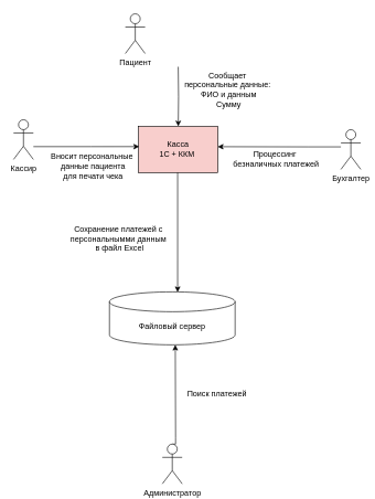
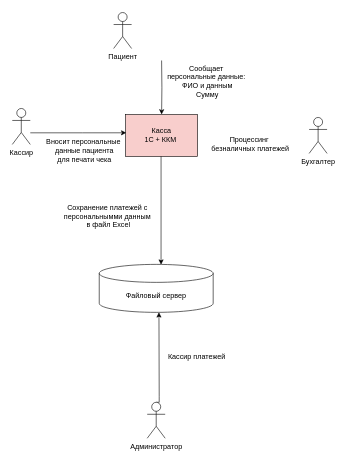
  <mxCell id="0" />
  <mxCell id="1" parent="0" />
  <mxCell id="2" value="" style="edgeStyle=orthogonalEdgeStyle;rounded=0;orthogonalLoop=1;jettySize=auto;html=1;" edge="1" parent="1" target="5"><mxGeometry relative="1" as="geometry"><mxPoint x="269" y="100" as="sourcePoint" /></mxGeometry></mxCell>
  <mxCell id="3" value="Пациент" style="shape=umlActor;verticalLabelPosition=bottom;verticalAlign=top;html=1;outlineConnect=0;" vertex="1" parent="1"><mxGeometry x="189" y="20" width="30" height="60" as="geometry" /></mxCell>
  <mxCell id="4" value="" style="edgeStyle=orthogonalEdgeStyle;rounded=0;orthogonalLoop=1;jettySize=auto;html=1;entryX=0.553;entryY=0.005;entryDx=0;entryDy=0;entryPerimeter=0;" edge="1" parent="1"><mxGeometry relative="1" as="geometry"><mxPoint x="267" y="250" as="sourcePoint" /><mxPoint x="268.07" y="440.4" as="targetPoint" /><Array as="points"><mxPoint x="268" y="250" /></Array></mxGeometry></mxCell>
  <mxCell id="5" value="&lt;div&gt;&lt;br&gt;&lt;/div&gt;&lt;div&gt;Касса&lt;/div&gt;&lt;div&gt;1С + ККМ&amp;nbsp;&lt;/div&gt;" style="whiteSpace=wrap;html=1;verticalAlign=top;fillColor=#f8cecc;" vertex="1" parent="1"><mxGeometry x="209" y="190" width="120" height="70" as="geometry" /></mxCell>
  <mxCell id="6" value="Файловый сервер" style="shape=cylinder3;whiteSpace=wrap;html=1;boundedLbl=1;backgroundOutline=1;size=15;" vertex="1" parent="1"><mxGeometry x="165" y="440" width="190" height="80" as="geometry" /></mxCell>
  <mxCell id="7" value="" style="edgeStyle=orthogonalEdgeStyle;rounded=0;orthogonalLoop=1;jettySize=auto;html=1;entryX=0.008;entryY=0.437;entryDx=0;entryDy=0;entryPerimeter=0;" edge="1" parent="1" source="8" target="5"><mxGeometry relative="1" as="geometry"><mxPoint x="100" y="210" as="targetPoint" /><Array as="points"><mxPoint x="137" y="221" /></Array></mxGeometry></mxCell>
  <mxCell id="8" value="Кассир" style="shape=umlActor;verticalLabelPosition=bottom;verticalAlign=top;html=1;outlineConnect=0;" vertex="1" parent="1"><mxGeometry x="20" y="180" width="30" height="60" as="geometry" /></mxCell>
  <mxCell id="9" value="" style="edgeStyle=orthogonalEdgeStyle;rounded=0;orthogonalLoop=1;jettySize=auto;html=1;exitX=0.5;exitY=0;exitDx=0;exitDy=0;exitPerimeter=0;entryX=0.524;entryY=1;entryDx=0;entryDy=0;entryPerimeter=0;" edge="1" parent="1" source="10" target="6"><mxGeometry relative="1" as="geometry"><mxPoint x="525" y="280" as="sourcePoint" /><mxPoint x="275" y="570" as="targetPoint" /><Array as="points"><mxPoint x="265" y="660" /><mxPoint x="265" y="600" /></Array></mxGeometry></mxCell>
  <mxCell id="10" value="Администратор" style="shape=umlActor;verticalLabelPosition=bottom;verticalAlign=top;html=1;outlineConnect=0;" vertex="1" parent="1"><mxGeometry x="245" y="670" width="30" height="60" as="geometry" /></mxCell>
  <mxCell id="11" value="Сообщает&amp;nbsp;&lt;div&gt;персональные данные:&amp;nbsp;&lt;div&gt;ФИО и данным&lt;/div&gt;&lt;/div&gt;&lt;div&gt;Сумму&lt;/div&gt;" style="text;html=1;align=center;verticalAlign=middle;resizable=0;points=[];autosize=1;strokeColor=none;fillColor=none;" vertex="1" parent="1"><mxGeometry x="265" y="100" width="160" height="70" as="geometry" /></mxCell>
  <mxCell id="12" value="Вносит персональные&amp;nbsp;&lt;div&gt;данные пациента&lt;/div&gt;&lt;div&gt;для печати чека&lt;/div&gt;" style="text;html=1;align=center;verticalAlign=middle;resizable=0;points=[];autosize=1;strokeColor=none;fillColor=none;" vertex="1" parent="1"><mxGeometry x="65" y="220" width="150" height="60" as="geometry" /></mxCell>
  <mxCell id="13" value="Сохранение платежей с&amp;nbsp;&lt;div&gt;персональнымми данным&amp;nbsp;&lt;/div&gt;&lt;div&gt;в файл Excel&lt;/div&gt;" style="text;html=1;align=center;verticalAlign=middle;resizable=0;points=[];autosize=1;strokeColor=none;fillColor=none;" vertex="1" parent="1"><mxGeometry x="95" y="330" width="170" height="60" as="geometry" /></mxCell>
- <mxCell id="14" value="Поиск платежей&amp;nbsp;" style="text;html=1;align=center;verticalAlign=middle;resizable=0;points=[];autosize=1;strokeColor=none;fillColor=none;" vertex="1" parent="1"><mxGeometry x="269" y="580" width="120" height="30" as="geometry" /></mxCell>
- <mxCell id="15" value="" style="edgeStyle=orthogonalEdgeStyle;rounded=0;orthogonalLoop=1;jettySize=auto;html=1;entryX=0.998;entryY=0.439;entryDx=0;entryDy=0;entryPerimeter=0;" edge="1" parent="1" source="16" target="5"><mxGeometry relative="1" as="geometry"><mxPoint x="480" y="225" as="targetPoint" /><Array as="points"><mxPoint x="465" y="221" /><mxPoint x="465" y="221" /></Array></mxGeometry></mxCell>
+ <mxCell id="14" value="Кассир платежей&amp;nbsp;" style="text;html=1;align=center;verticalAlign=middle;resizable=0;points=[];autosize=1;strokeColor=none;fillColor=none;" vertex="1" parent="1"><mxGeometry x="269" y="580" width="120" height="30" as="geometry" /></mxCell>
  <mxCell id="16" value="Бухгалтер" style="shape=umlActor;verticalLabelPosition=bottom;verticalAlign=top;html=1;outlineConnect=0;" vertex="1" parent="1"><mxGeometry x="515" y="195" width="30" height="60" as="geometry" /></mxCell>
  <mxCell id="17" value="Процессинг&lt;div&gt;&amp;nbsp;безналичных платежей&lt;/div&gt;" style="text;html=1;align=center;verticalAlign=middle;resizable=0;points=[];autosize=1;strokeColor=none;fillColor=none;" vertex="1" parent="1"><mxGeometry x="335" y="220" width="160" height="40" as="geometry" /></mxCell>
